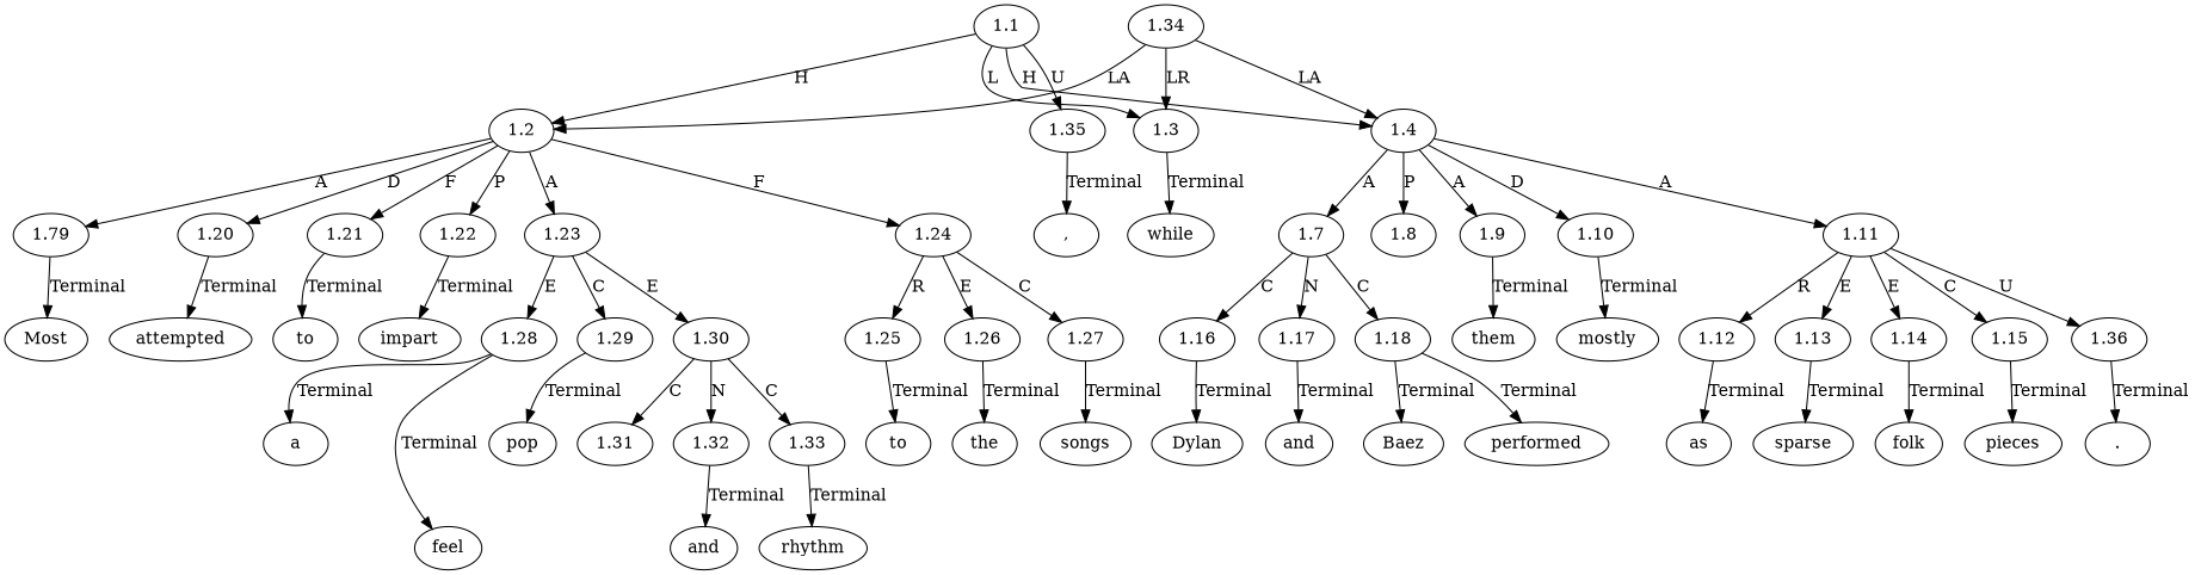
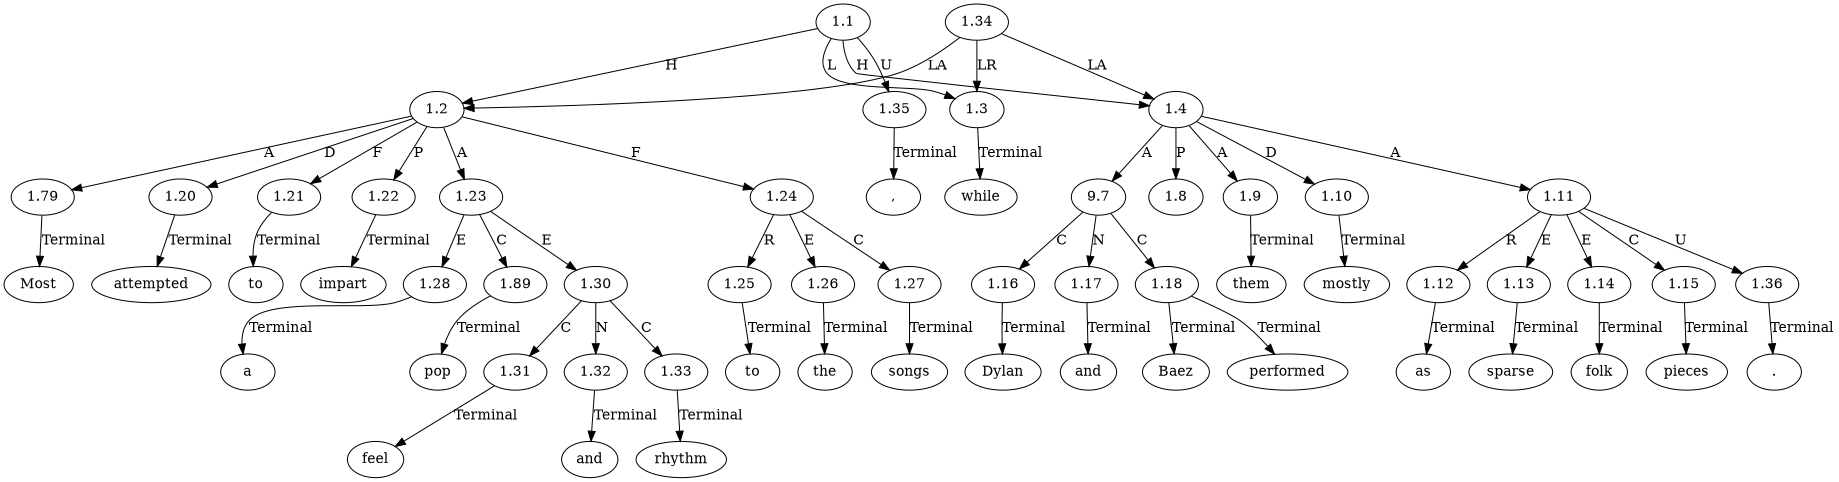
  digraph {
    node [ordering=out]
    edge [ordering=out]
    n1 [label=Most]
    n2 [label=to]
    n3 [label=the]
    n4 [label=songs]
    n5 [label=","]
    n6 [label=while]
    n7 [label=Dylan]
    n8 [label=and]
    n9 [label=Baez]
    n10 [label=performed]
    n11 [label=them]
    n12 [label=attempted]
    n13 [label=mostly]
    n14 [label=as]
    n15 [label=sparse]
    n16 [label=folk]
    n17 [label=pieces]
    n18 [label="."]
    n19 [label=to]
    n20 [label=impart]
    n21 [label=a]
    n22 [label=pop]
    n23 [label=feel]
    n24 [label=and]
    n25 [label=rhythm]
    n26 [label=1.1]
    n27 [label=1.2]
    n28 [label=1.3]
    n29 [label=1.4]
    n30 [label=1.35]
    n31 [label=1.79]
    n32 [label=1.20]
    n33 [label=1.21]
    n34 [label=1.22]
    n35 [label=1.23]
    n36 [label=1.24]
-   n37 [label=1.7]
+   n37 [label=9.7]
    n38 [label=1.8]
    n39 [label=1.9]
    n40 [label=1.10]
    n41 [label=1.11]
    n42 [label=1.28]
-   n43 [label=1.29]
+   n43 [label=1.89]
    n44 [label=1.30]
    n45 [label=1.25]
    n46 [label=1.26]
    n47 [label=1.27]
    n48 [label=1.16]
    n49 [label=1.17]
    n50 [label=1.18]
    n51 [label=1.12]
    n52 [label=1.13]
    n53 [label=1.14]
    n54 [label=1.15]
    n55 [label=1.36]
    n56 [label=1.31]
    n57 [label=1.32]
    n58 [label=1.33]
    n59 [label=1.34]
    n26 -> n27 [label=H]
    n26 -> n28 [label=L]
    n26 -> n29 [label=H]
    n26 -> n30 [label=U]
    n27 -> n31 [label=A]
    n27 -> n32 [label=D]
    n27 -> n33 [label=F]
    n27 -> n34 [label=P]
    n27 -> n35 [label=A]
    n27 -> n36 [label=F]
    n28 -> n6 [label=Terminal]
    n29 -> n37 [label=A]
    n29 -> n38 [label=P]
    n29 -> n39 [label=A]
    n29 -> n40 [label=D]
    n29 -> n41 [label=A]
    n30 -> n5 [label=Terminal]
    n31 -> n1 [label=Terminal]
    n32 -> n12 [label=Terminal]
    n33 -> n19 [label=Terminal]
    n34 -> n20 [label=Terminal]
    n35 -> n42 [label=E]
    n35 -> n43 [label=C]
    n35 -> n44 [label=E]
    n36 -> n45 [label=R]
    n36 -> n46 [label=E]
    n36 -> n47 [label=C]
    n37 -> n48 [label=C]
    n37 -> n49 [label=N]
    n37 -> n50 [label=C]
    n39 -> n11 [label=Terminal]
    n40 -> n13 [label=Terminal]
    n41 -> n51 [label=R]
    n41 -> n52 [label=E]
    n41 -> n53 [label=E]
    n41 -> n54 [label=C]
    n41 -> n55 [label=U]
    n42 -> n21 [label=Terminal]
    n43 -> n22 [label=Terminal]
    n44 -> n56 [label=C]
    n44 -> n57 [label=N]
    n44 -> n58 [label=C]
    n45 -> n2 [label=Terminal]
    n46 -> n3 [label=Terminal]
    n47 -> n4 [label=Terminal]
    n48 -> n7 [label=Terminal]
    n49 -> n8 [label=Terminal]
    n50 -> n9 [label=Terminal]
    n50 -> n10 [label=Terminal]
    n51 -> n14 [label=Terminal]
    n52 -> n15 [label=Terminal]
    n53 -> n16 [label=Terminal]
    n54 -> n17 [label=Terminal]
    n55 -> n18 [label=Terminal]
-   n42 -> n23 [label=Terminal]
+   n56 -> n23 [label=Terminal]
    n57 -> n24 [label=Terminal]
    n58 -> n25 [label=Terminal]
    n59 -> n27 [label=LA]
    n59 -> n28 [label=LR]
    n59 -> n29 [label=LA]
  }
